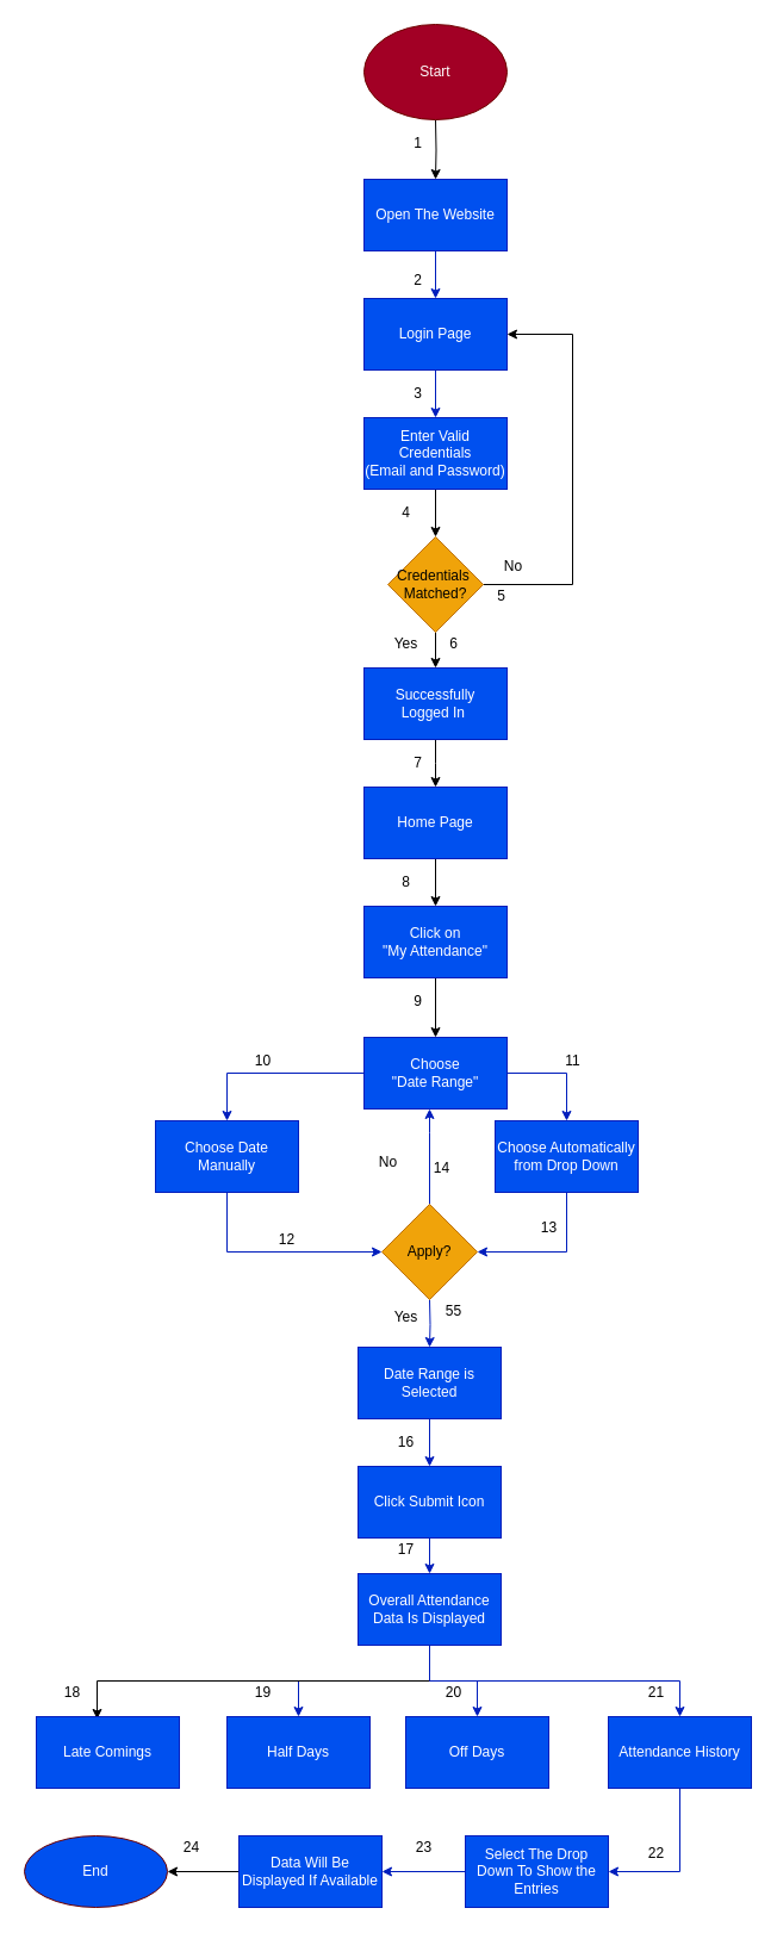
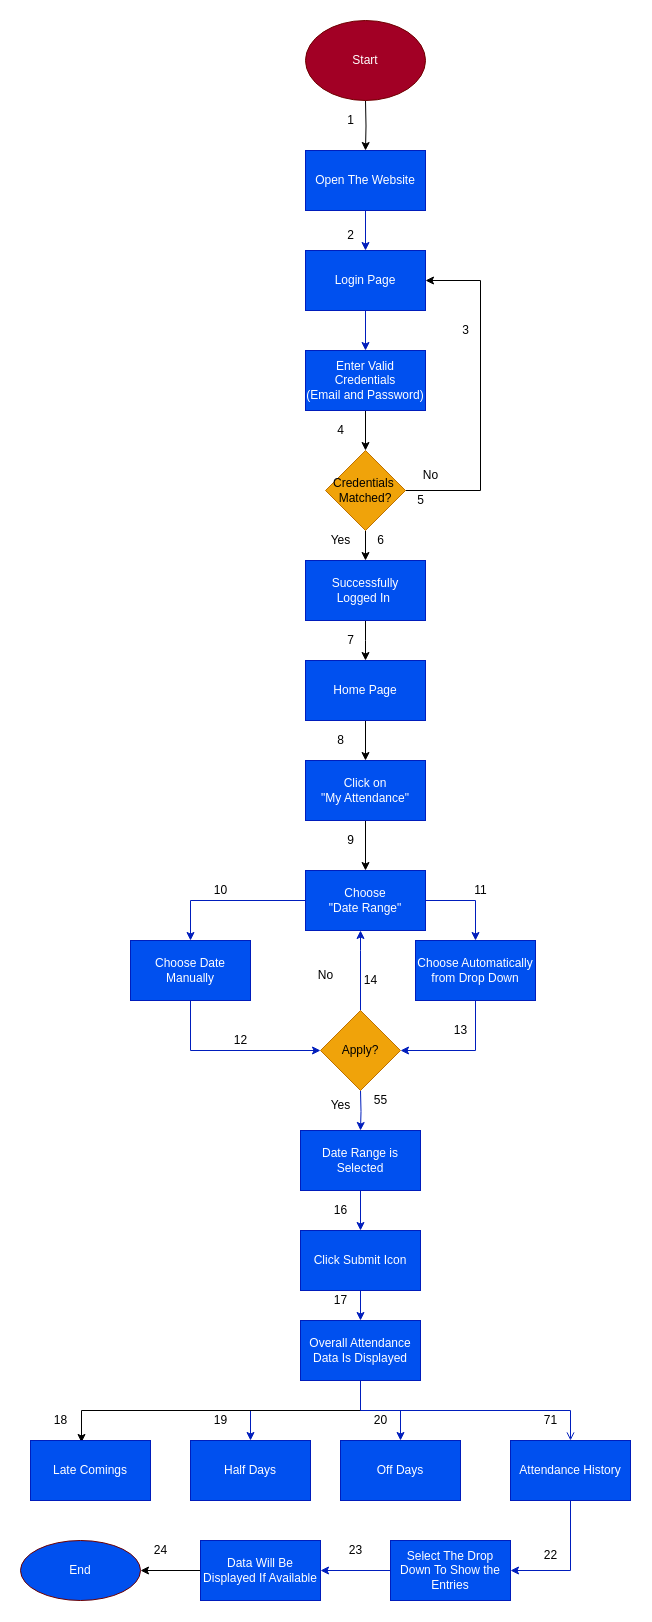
  <mxCell id="0" />
  <mxCell id="1" parent="0" />
  <mxCell id="2" value="" style="edgeStyle=orthogonalEdgeStyle;rounded=0;orthogonalLoop=1;jettySize=auto;html=1;" parent="1" target="4" edge="1"><mxGeometry relative="1" as="geometry"><mxPoint x="365" y="100" as="sourcePoint" /></mxGeometry></mxCell>
  <mxCell id="3" value="" style="edgeStyle=orthogonalEdgeStyle;rounded=0;orthogonalLoop=1;jettySize=auto;html=1;fillColor=#0050ef;strokeColor=#001DBC;" parent="1" source="4" target="6" edge="1"><mxGeometry relative="1" as="geometry" /></mxCell>
  <mxCell id="4" value="Open The Website" style="rounded=0;whiteSpace=wrap;html=1;fillColor=#0050ef;fontColor=#ffffff;strokeColor=#001DBC;" parent="1" vertex="1"><mxGeometry x="305" y="150" width="120" height="60" as="geometry" /></mxCell>
  <mxCell id="5" value="" style="edgeStyle=orthogonalEdgeStyle;rounded=0;orthogonalLoop=1;jettySize=auto;html=1;fillColor=#0050ef;strokeColor=#001DBC;" parent="1" source="6" target="8" edge="1"><mxGeometry relative="1" as="geometry" /></mxCell>
  <mxCell id="6" value="Login Page" style="rounded=0;whiteSpace=wrap;html=1;fillColor=#0050ef;fontColor=#ffffff;strokeColor=#001DBC;" parent="1" vertex="1"><mxGeometry x="305" y="250" width="120" height="60" as="geometry" /></mxCell>
  <mxCell id="7" value="" style="edgeStyle=orthogonalEdgeStyle;rounded=0;orthogonalLoop=1;jettySize=auto;html=1;" parent="1" source="8" target="11" edge="1"><mxGeometry relative="1" as="geometry" /></mxCell>
  <mxCell id="8" value="Enter Valid Credentials&lt;br&gt;(Email and Password)" style="rounded=0;whiteSpace=wrap;html=1;fillColor=#0050ef;fontColor=#ffffff;strokeColor=#001DBC;" parent="1" vertex="1"><mxGeometry x="305" y="350" width="120" height="60" as="geometry" /></mxCell>
  <mxCell id="9" style="edgeStyle=orthogonalEdgeStyle;rounded=0;orthogonalLoop=1;jettySize=auto;html=1;entryX=1;entryY=0.5;entryDx=0;entryDy=0;" parent="1" source="11" target="6" edge="1"><mxGeometry relative="1" as="geometry"><Array as="points"><mxPoint x="480" y="490" /><mxPoint x="480" y="280" /></Array></mxGeometry></mxCell>
  <mxCell id="10" value="" style="edgeStyle=orthogonalEdgeStyle;rounded=0;orthogonalLoop=1;jettySize=auto;html=1;" parent="1" source="11" target="13" edge="1"><mxGeometry relative="1" as="geometry" /></mxCell>
  <mxCell id="11" value="Credentials&amp;nbsp;&lt;br&gt;Matched?" style="rhombus;whiteSpace=wrap;html=1;fillColor=#f0a30a;fontColor=#000000;strokeColor=#BD7000;" parent="1" vertex="1"><mxGeometry x="325" y="450" width="80" height="80" as="geometry" /></mxCell>
  <mxCell id="12" value="" style="edgeStyle=orthogonalEdgeStyle;rounded=0;orthogonalLoop=1;jettySize=auto;html=1;" parent="1" source="13" edge="1"><mxGeometry relative="1" as="geometry"><mxPoint x="365" y="660" as="targetPoint" /></mxGeometry></mxCell>
  <mxCell id="13" value="Successfully &lt;br&gt;Logged In&amp;nbsp;" style="rounded=0;whiteSpace=wrap;html=1;" parent="1" vertex="1"><mxGeometry x="305" y="560" width="120" height="60" as="geometry" /></mxCell>
  <mxCell id="14" value="Open The Website" style="rounded=0;whiteSpace=wrap;html=1;fillColor=#0050ef;fontColor=#ffffff;strokeColor=#001DBC;" parent="1" vertex="1"><mxGeometry x="305" y="150" width="120" height="60" as="geometry" /></mxCell>
  <mxCell id="15" value="Login Page" style="rounded=0;whiteSpace=wrap;html=1;fillColor=#0050ef;fontColor=#ffffff;strokeColor=#001DBC;" parent="1" vertex="1"><mxGeometry x="305" y="250" width="120" height="60" as="geometry" /></mxCell>
  <mxCell id="16" value="Open The Website" style="rounded=0;whiteSpace=wrap;html=1;fillColor=#0050ef;fontColor=#ffffff;strokeColor=#001DBC;" parent="1" vertex="1"><mxGeometry x="305" y="150" width="120" height="60" as="geometry" /></mxCell>
  <mxCell id="17" value="Login Page" style="rounded=0;whiteSpace=wrap;html=1;fillColor=#0050ef;fontColor=#ffffff;strokeColor=#001DBC;" parent="1" vertex="1"><mxGeometry x="305" y="250" width="120" height="60" as="geometry" /></mxCell>
  <mxCell id="18" value="Successfully &lt;br&gt;Logged In&amp;nbsp;" style="rounded=0;whiteSpace=wrap;html=1;" parent="1" vertex="1"><mxGeometry x="305" y="560" width="120" height="60" as="geometry" /></mxCell>
  <mxCell id="19" value="Successfully &lt;br&gt;Logged In&amp;nbsp;" style="rounded=0;whiteSpace=wrap;html=1;" parent="1" vertex="1"><mxGeometry x="305" y="560" width="120" height="60" as="geometry" /></mxCell>
  <mxCell id="20" value="Successfully &lt;br&gt;Logged In&amp;nbsp;" style="rounded=0;whiteSpace=wrap;html=1;fillColor=#0050ef;strokeColor=#001DBC;fontColor=#ffffff;" parent="1" vertex="1"><mxGeometry x="305" y="560" width="120" height="60" as="geometry" /></mxCell>
  <mxCell id="21" value="No" style="text;html=1;align=center;verticalAlign=middle;resizable=0;points=[];autosize=1;strokeColor=none;fillColor=none;" parent="1" vertex="1"><mxGeometry x="410" y="460" width="40" height="30" as="geometry" /></mxCell>
  <mxCell id="22" value="Yes" style="text;html=1;align=center;verticalAlign=middle;resizable=0;points=[];autosize=1;strokeColor=none;fillColor=none;" parent="1" vertex="1"><mxGeometry x="320" y="525" width="40" height="30" as="geometry" /></mxCell>
  <mxCell id="23" value="Start" style="ellipse;whiteSpace=wrap;html=1;fillColor=#a20025;fontColor=#ffffff;strokeColor=#6F0000;" parent="1" vertex="1"><mxGeometry x="305" y="20" width="120" height="80" as="geometry" /></mxCell>
  <mxCell id="24" value="" style="edgeStyle=orthogonalEdgeStyle;rounded=0;orthogonalLoop=1;jettySize=auto;html=1;" parent="1" source="25" target="27" edge="1"><mxGeometry relative="1" as="geometry" /></mxCell>
  <mxCell id="25" value="Home Page" style="rounded=0;whiteSpace=wrap;html=1;fillColor=#0050ef;fontColor=#ffffff;strokeColor=#001DBC;" parent="1" vertex="1"><mxGeometry x="305" y="660" width="120" height="60" as="geometry" /></mxCell>
  <mxCell id="26" value="" style="edgeStyle=orthogonalEdgeStyle;rounded=0;orthogonalLoop=1;jettySize=auto;html=1;" parent="1" source="27" target="30" edge="1"><mxGeometry relative="1" as="geometry" /></mxCell>
  <mxCell id="27" value="Click on &lt;br&gt;&quot;My Attendance&quot;" style="whiteSpace=wrap;html=1;fillColor=#0050ef;strokeColor=#001DBC;fontColor=#ffffff;rounded=0;" parent="1" vertex="1"><mxGeometry x="305" y="760" width="120" height="60" as="geometry" /></mxCell>
  <mxCell id="28" style="edgeStyle=orthogonalEdgeStyle;rounded=0;orthogonalLoop=1;jettySize=auto;html=1;exitX=0;exitY=0.5;exitDx=0;exitDy=0;entryX=0.5;entryY=0;entryDx=0;entryDy=0;fillColor=#0050ef;strokeColor=#001DBC;" parent="1" source="30" target="34" edge="1"><mxGeometry relative="1" as="geometry" /></mxCell>
  <mxCell id="29" style="edgeStyle=orthogonalEdgeStyle;rounded=0;orthogonalLoop=1;jettySize=auto;html=1;exitX=1;exitY=0.5;exitDx=0;exitDy=0;fillColor=#0050ef;strokeColor=#001DBC;" parent="1" source="30" target="32" edge="1"><mxGeometry relative="1" as="geometry" /></mxCell>
  <mxCell id="30" value="Choose&lt;br&gt;&quot;Date Range&quot;" style="rounded=0;whiteSpace=wrap;html=1;fillColor=#0050ef;fontColor=#ffffff;strokeColor=#001DBC;" parent="1" vertex="1"><mxGeometry x="305" y="870" width="120" height="60" as="geometry" /></mxCell>
  <mxCell id="31" style="edgeStyle=orthogonalEdgeStyle;rounded=0;orthogonalLoop=1;jettySize=auto;html=1;exitX=0.5;exitY=1;exitDx=0;exitDy=0;entryX=1;entryY=0.5;entryDx=0;entryDy=0;fillColor=#0050ef;strokeColor=#001DBC;" parent="1" source="32" target="41" edge="1"><mxGeometry relative="1" as="geometry" /></mxCell>
  <mxCell id="32" value="Choose Automatically from Drop Down" style="rounded=0;whiteSpace=wrap;html=1;fillColor=#0050ef;fontColor=#ffffff;strokeColor=#001DBC;" parent="1" vertex="1"><mxGeometry x="415" y="940" width="120" height="60" as="geometry" /></mxCell>
  <mxCell id="33" style="edgeStyle=orthogonalEdgeStyle;rounded=0;orthogonalLoop=1;jettySize=auto;html=1;exitX=0.5;exitY=1;exitDx=0;exitDy=0;entryX=0;entryY=0.5;entryDx=0;entryDy=0;fillColor=#0050ef;strokeColor=#001DBC;" parent="1" source="34" target="41" edge="1"><mxGeometry relative="1" as="geometry" /></mxCell>
  <mxCell id="34" value="Choose Date Manually" style="rounded=0;whiteSpace=wrap;html=1;fillColor=#0050ef;fontColor=#ffffff;strokeColor=#001DBC;" parent="1" vertex="1"><mxGeometry x="130" y="940" width="120" height="60" as="geometry" /></mxCell>
  <mxCell id="35" value="" style="edgeStyle=orthogonalEdgeStyle;rounded=0;orthogonalLoop=1;jettySize=auto;html=1;fillColor=#0050ef;strokeColor=#001DBC;" parent="1" target="37" edge="1"><mxGeometry relative="1" as="geometry"><mxPoint x="360" y="1090" as="sourcePoint" /></mxGeometry></mxCell>
  <mxCell id="36" value="" style="edgeStyle=orthogonalEdgeStyle;rounded=0;orthogonalLoop=1;jettySize=auto;html=1;fillColor=#0050ef;strokeColor=#001DBC;" parent="1" source="37" target="39" edge="1"><mxGeometry relative="1" as="geometry" /></mxCell>
  <mxCell id="37" value="Date Range is Selected" style="whiteSpace=wrap;html=1;rounded=0;fillColor=#0050ef;fontColor=#ffffff;strokeColor=#001DBC;" parent="1" vertex="1"><mxGeometry x="300" y="1130" width="120" height="60" as="geometry" /></mxCell>
  <mxCell id="38" value="" style="edgeStyle=orthogonalEdgeStyle;rounded=0;orthogonalLoop=1;jettySize=auto;html=1;fillColor=#0050ef;strokeColor=#001DBC;" parent="1" source="39" target="48" edge="1"><mxGeometry relative="1" as="geometry" /></mxCell>
  <mxCell id="39" value="Click Submit Icon" style="rounded=0;whiteSpace=wrap;html=1;fillColor=#0050ef;fontColor=#ffffff;strokeColor=#001DBC;" parent="1" vertex="1"><mxGeometry x="300" y="1230" width="120" height="60" as="geometry" /></mxCell>
  <mxCell id="40" value="" style="edgeStyle=orthogonalEdgeStyle;rounded=0;orthogonalLoop=1;jettySize=auto;html=1;fillColor=#0050ef;strokeColor=#001DBC;" parent="1" source="41" target="30" edge="1"><mxGeometry relative="1" as="geometry"><Array as="points"><mxPoint x="360" y="950" /><mxPoint x="360" y="950" /></Array></mxGeometry></mxCell>
  <mxCell id="41" value="Apply?" style="rhombus;whiteSpace=wrap;html=1;fillColor=#f0a30a;fontColor=#000000;strokeColor=#BD7000;" parent="1" vertex="1"><mxGeometry x="320" y="1010" width="80" height="80" as="geometry" /></mxCell>
  <mxCell id="42" value="No" style="text;html=1;align=center;verticalAlign=middle;resizable=0;points=[];autosize=1;" parent="1" vertex="1"><mxGeometry x="305" y="960" width="40" height="30" as="geometry" /></mxCell>
  <mxCell id="43" value="Yes" style="text;html=1;align=center;verticalAlign=middle;resizable=0;points=[];autosize=1;" parent="1" vertex="1"><mxGeometry x="320" y="1090" width="40" height="30" as="geometry" /></mxCell>
  <mxCell id="44" value="" style="edgeStyle=orthogonalEdgeStyle;rounded=0;orthogonalLoop=1;jettySize=auto;html=1;fillColor=#0050ef;strokeColor=#001DBC;" parent="1" source="48" target="50" edge="1"><mxGeometry relative="1" as="geometry" /></mxCell>
  <mxCell id="45" style="edgeStyle=orthogonalEdgeStyle;rounded=0;orthogonalLoop=1;jettySize=auto;html=1;exitX=0.5;exitY=1;exitDx=0;exitDy=0;fillColor=#0050ef;strokeColor=#001DBC;" parent="1" source="48" target="51" edge="1"><mxGeometry relative="1" as="geometry" /></mxCell>
  <mxCell id="46" style="edgeStyle=orthogonalEdgeStyle;rounded=0;orthogonalLoop=1;jettySize=auto;html=1;exitX=0.5;exitY=1;exitDx=0;exitDy=0;entryX=0.425;entryY=0.033;entryDx=0;entryDy=0;entryPerimeter=0;" parent="1" source="48" target="49" edge="1"><mxGeometry relative="1" as="geometry" /></mxCell>
- <mxCell id="47" style="edgeStyle=orthogonalEdgeStyle;rounded=0;orthogonalLoop=1;jettySize=auto;html=1;exitX=0.5;exitY=1;exitDx=0;exitDy=0;fillColor=#0050ef;strokeColor=#001DBC;" parent="1" source="48" target="53" edge="1"><mxGeometry relative="1" as="geometry" /></mxCell>
+ <mxCell id="47" style="edgeStyle=orthogonalEdgeStyle;rounded=0;orthogonalLoop=1;jettySize=auto;html=1;exitX=0.5;exitY=1;exitDx=0;exitDy=0;fillColor=#0050ef;strokeColor=#001DBC;endArrow=open;" parent="1" source="48" target="53" edge="1"><mxGeometry relative="1" as="geometry" /></mxCell>
  <mxCell id="48" value="Overall Attendance Data Is Displayed" style="whiteSpace=wrap;html=1;rounded=0;fillColor=#0050ef;fontColor=#ffffff;strokeColor=#001DBC;" parent="1" vertex="1"><mxGeometry x="300" y="1320" width="120" height="60" as="geometry" /></mxCell>
  <mxCell id="49" value="Late Comings" style="rounded=0;whiteSpace=wrap;html=1;fillColor=#0050ef;fontColor=#ffffff;strokeColor=#001DBC;" parent="1" vertex="1"><mxGeometry x="30" y="1440" width="120" height="60" as="geometry" /></mxCell>
  <mxCell id="50" value="Half Days" style="rounded=0;whiteSpace=wrap;html=1;fillColor=#0050ef;fontColor=#ffffff;strokeColor=#001DBC;" parent="1" vertex="1"><mxGeometry x="190" y="1440" width="120" height="60" as="geometry" /></mxCell>
  <mxCell id="51" value="Off Days" style="rounded=0;whiteSpace=wrap;html=1;fillColor=#0050ef;fontColor=#ffffff;strokeColor=#001DBC;" parent="1" vertex="1"><mxGeometry x="340" y="1440" width="120" height="60" as="geometry" /></mxCell>
  <mxCell id="52" style="edgeStyle=orthogonalEdgeStyle;rounded=0;orthogonalLoop=1;jettySize=auto;html=1;entryX=1;entryY=0.5;entryDx=0;entryDy=0;fillColor=#0050ef;strokeColor=#001DBC;" parent="1" source="53" target="55" edge="1"><mxGeometry relative="1" as="geometry" /></mxCell>
  <mxCell id="53" value="Attendance History" style="rounded=0;whiteSpace=wrap;html=1;fillColor=#0050ef;fontColor=#ffffff;strokeColor=#001DBC;" parent="1" vertex="1"><mxGeometry x="510" y="1440" width="120" height="60" as="geometry" /></mxCell>
  <mxCell id="54" value="" style="edgeStyle=orthogonalEdgeStyle;rounded=0;orthogonalLoop=1;jettySize=auto;html=1;fillColor=#0050ef;strokeColor=#001DBC;" parent="1" source="55" target="57" edge="1"><mxGeometry relative="1" as="geometry" /></mxCell>
  <mxCell id="55" value="Select The Drop Down To Show the Entries" style="rounded=0;whiteSpace=wrap;html=1;fillColor=#0050ef;fontColor=#ffffff;strokeColor=#001DBC;" parent="1" vertex="1"><mxGeometry x="390" y="1540" width="120" height="60" as="geometry" /></mxCell>
  <mxCell id="56" value="" style="edgeStyle=orthogonalEdgeStyle;rounded=0;orthogonalLoop=1;jettySize=auto;html=1;" parent="1" source="57" target="58" edge="1"><mxGeometry relative="1" as="geometry" /></mxCell>
  <mxCell id="57" value="Data Will Be Displayed If Available" style="whiteSpace=wrap;html=1;rounded=0;fillColor=#0050ef;fontColor=#ffffff;strokeColor=#001DBC;" parent="1" vertex="1"><mxGeometry x="200" y="1540" width="120" height="60" as="geometry" /></mxCell>
  <mxCell id="58" value="End" style="ellipse;whiteSpace=wrap;html=1;rounded=0;fillColor=#0050ef;fontColor=#ffffff;strokeColor=#6F0000;" parent="1" vertex="1"><mxGeometry x="20" y="1540" width="120" height="60" as="geometry" /></mxCell>
  <mxCell id="59" value="1" style="text;html=1;align=center;verticalAlign=middle;resizable=0;points=[];autosize=1;strokeColor=none;fillColor=none;" vertex="1" parent="1"><mxGeometry x="335" y="105" width="30" height="30" as="geometry" /></mxCell>
  <mxCell id="60" value="2" style="text;html=1;align=center;verticalAlign=middle;resizable=0;points=[];autosize=1;strokeColor=none;fillColor=none;" vertex="1" parent="1"><mxGeometry x="335" y="220" width="30" height="30" as="geometry" /></mxCell>
- <mxCell id="61" value="3" style="text;html=1;align=center;verticalAlign=middle;resizable=0;points=[];autosize=1;strokeColor=none;fillColor=none;" vertex="1" parent="1"><mxGeometry x="335" y="315" width="30" height="30" as="geometry" /></mxCell>
+ <mxCell id="61" value="3" style="text;html=1;align=center;verticalAlign=middle;resizable=0;points=[];autosize=1;strokeColor=none;fillColor=none;" vertex="1" parent="1"><mxGeometry x="450" y="315" width="30" height="30" as="geometry" /></mxCell>
  <mxCell id="62" value="4" style="text;html=1;align=center;verticalAlign=middle;resizable=0;points=[];autosize=1;strokeColor=none;fillColor=none;" vertex="1" parent="1"><mxGeometry x="325" y="415" width="30" height="30" as="geometry" /></mxCell>
  <mxCell id="63" value="5" style="text;html=1;align=center;verticalAlign=middle;resizable=0;points=[];autosize=1;strokeColor=none;fillColor=none;" vertex="1" parent="1"><mxGeometry x="405" y="485" width="30" height="30" as="geometry" /></mxCell>
  <mxCell id="64" value="6" style="text;html=1;align=center;verticalAlign=middle;resizable=0;points=[];autosize=1;strokeColor=none;fillColor=none;" vertex="1" parent="1"><mxGeometry x="365" y="525" width="30" height="30" as="geometry" /></mxCell>
  <mxCell id="65" value="7" style="text;html=1;align=center;verticalAlign=middle;resizable=0;points=[];autosize=1;strokeColor=none;fillColor=none;" vertex="1" parent="1"><mxGeometry x="335" y="625" width="30" height="30" as="geometry" /></mxCell>
  <mxCell id="66" value="8" style="text;html=1;align=center;verticalAlign=middle;resizable=0;points=[];autosize=1;strokeColor=none;fillColor=none;" vertex="1" parent="1"><mxGeometry x="325" y="725" width="30" height="30" as="geometry" /></mxCell>
  <mxCell id="67" value="9" style="text;html=1;align=center;verticalAlign=middle;resizable=0;points=[];autosize=1;strokeColor=none;fillColor=none;" vertex="1" parent="1"><mxGeometry x="335" y="825" width="30" height="30" as="geometry" /></mxCell>
  <mxCell id="68" value="10" style="text;html=1;align=center;verticalAlign=middle;resizable=0;points=[];autosize=1;strokeColor=none;fillColor=none;" vertex="1" parent="1"><mxGeometry x="200" y="875" width="40" height="30" as="geometry" /></mxCell>
  <mxCell id="69" value="11" style="text;html=1;align=center;verticalAlign=middle;resizable=0;points=[];autosize=1;strokeColor=none;fillColor=none;" vertex="1" parent="1"><mxGeometry x="460" y="875" width="40" height="30" as="geometry" /></mxCell>
  <mxCell id="70" value="12" style="text;html=1;align=center;verticalAlign=middle;resizable=0;points=[];autosize=1;strokeColor=none;fillColor=none;" vertex="1" parent="1"><mxGeometry x="220" y="1025" width="40" height="30" as="geometry" /></mxCell>
  <mxCell id="71" value="13" style="text;html=1;align=center;verticalAlign=middle;resizable=0;points=[];autosize=1;strokeColor=none;fillColor=none;" vertex="1" parent="1"><mxGeometry x="440" y="1015" width="40" height="30" as="geometry" /></mxCell>
  <mxCell id="72" value="14" style="text;html=1;align=center;verticalAlign=middle;resizable=0;points=[];autosize=1;strokeColor=none;fillColor=none;" vertex="1" parent="1"><mxGeometry x="350" y="965" width="40" height="30" as="geometry" /></mxCell>
  <mxCell id="73" value="55" style="text;html=1;align=center;verticalAlign=middle;resizable=0;points=[];autosize=1;strokeColor=none;fillColor=none;" vertex="1" parent="1"><mxGeometry x="360" y="1085" width="40" height="30" as="geometry" /></mxCell>
  <mxCell id="74" value="16" style="text;html=1;align=center;verticalAlign=middle;resizable=0;points=[];autosize=1;strokeColor=none;fillColor=none;" vertex="1" parent="1"><mxGeometry x="320" y="1195" width="40" height="30" as="geometry" /></mxCell>
  <mxCell id="75" value="17" style="text;html=1;align=center;verticalAlign=middle;resizable=0;points=[];autosize=1;strokeColor=none;fillColor=none;" vertex="1" parent="1"><mxGeometry x="320" y="1285" width="40" height="30" as="geometry" /></mxCell>
  <mxCell id="76" value="18" style="text;html=1;align=center;verticalAlign=middle;resizable=0;points=[];autosize=1;strokeColor=none;fillColor=none;" vertex="1" parent="1"><mxGeometry x="40" y="1405" width="40" height="30" as="geometry" /></mxCell>
  <mxCell id="77" value="19" style="text;html=1;align=center;verticalAlign=middle;resizable=0;points=[];autosize=1;strokeColor=none;fillColor=none;" vertex="1" parent="1"><mxGeometry x="200" y="1405" width="40" height="30" as="geometry" /></mxCell>
  <mxCell id="78" value="20" style="text;html=1;align=center;verticalAlign=middle;resizable=0;points=[];autosize=1;strokeColor=none;fillColor=none;" vertex="1" parent="1"><mxGeometry x="360" y="1405" width="40" height="30" as="geometry" /></mxCell>
- <mxCell id="79" value="21" style="text;html=1;align=center;verticalAlign=middle;resizable=0;points=[];autosize=1;strokeColor=none;fillColor=none;" vertex="1" parent="1"><mxGeometry x="530" y="1405" width="40" height="30" as="geometry" /></mxCell>
+ <mxCell id="79" value="71" style="text;html=1;align=center;verticalAlign=middle;resizable=0;points=[];autosize=1;strokeColor=none;fillColor=none;" vertex="1" parent="1"><mxGeometry x="530" y="1405" width="40" height="30" as="geometry" /></mxCell>
  <mxCell id="80" value="22" style="text;html=1;align=center;verticalAlign=middle;resizable=0;points=[];autosize=1;strokeColor=none;fillColor=none;" vertex="1" parent="1"><mxGeometry x="530" y="1540" width="40" height="30" as="geometry" /></mxCell>
  <mxCell id="81" value="23" style="text;html=1;align=center;verticalAlign=middle;resizable=0;points=[];autosize=1;strokeColor=none;fillColor=none;" vertex="1" parent="1"><mxGeometry x="335" y="1535" width="40" height="30" as="geometry" /></mxCell>
  <mxCell id="82" value="24" style="text;html=1;align=center;verticalAlign=middle;resizable=0;points=[];autosize=1;strokeColor=none;fillColor=none;" vertex="1" parent="1"><mxGeometry x="140" y="1535" width="40" height="30" as="geometry" /></mxCell>
